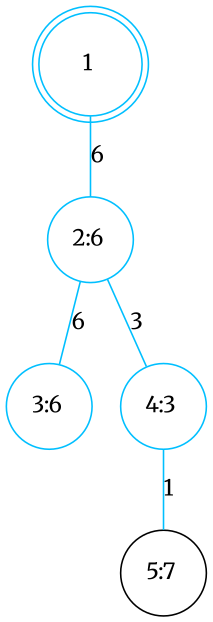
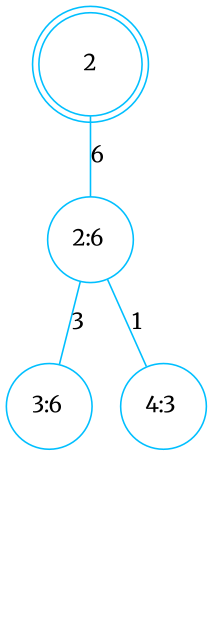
  graph {
    fontname=Merriweather
    node [color=deepskyblue fontname=Merriweather shape=circle fixedsize=true]
    edge [color=deepskyblue fontname=Merriweather]
-   n1 [label="  1   " shape=doublecircle fixedsize=""]
+   n1 [label=2 shape=doublecircle fixedsize=""]
    n2 [height=0.75 label=" 2:6  " width=0.75]
    n3 [height=0.75 label=" 3:6  " width=0.75]
    n4 [height=0.75 label=" 4:3  " width=0.75]
-   n5 [height=0.75 label=" 5:7  " width=0.75 color=""]
    n1 -- n2 [label=6]
-   n2 -- n3 [label=6]
-   n2 -- n4 [label=3]
-   n4 -- n5 [label=1]
+   n2 -- n3 [label=3]
+   n2 -- n4 [label=1]
  }
